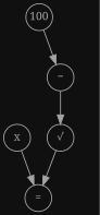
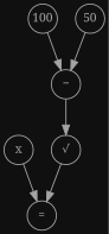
  digraph {
    bgcolor="#101010"
    color="#A4A4A4"
    fontname="Noto Serif"
    node [color="#A4A4A4" fixedsize=true fontcolor="#A4A4A4" fontsize=12 shape=ellipse fontname="Noto Serif"]
    edge [color="#A4A4A4" fontname="Noto Serif"]
    n1 [height=.4 label="=" width=.4]
    x [height=.4 width=.4]
    n3 [height=.4 label="−" width=.4]
    100 [height=.4 width=.4]
    n5 [height=.4 label="√" width=.4]
+   50 [height=.4 width=.4]
    x -> n1
    n3 -> n5
    100 -> n3
    n5 -> n1
+   50 -> n3
  }
